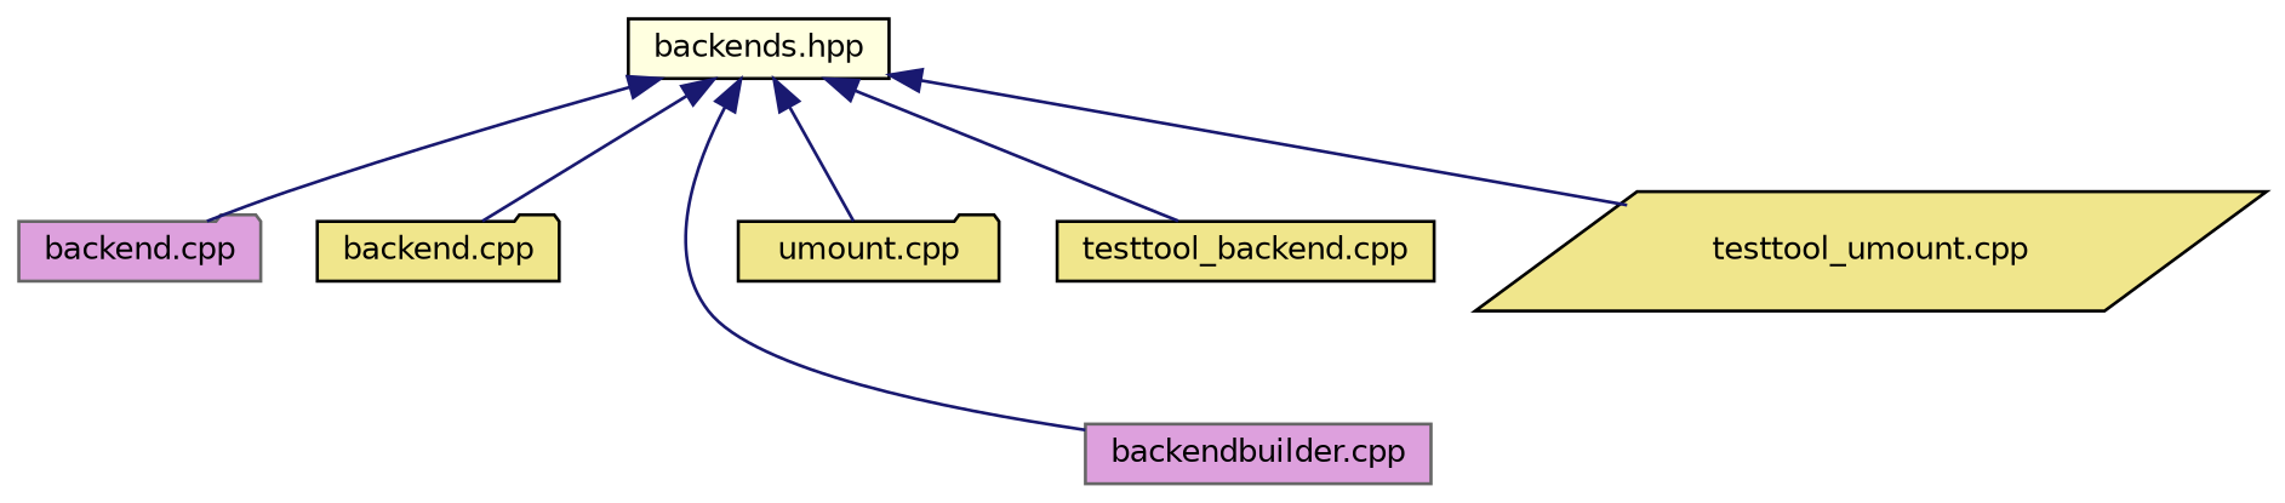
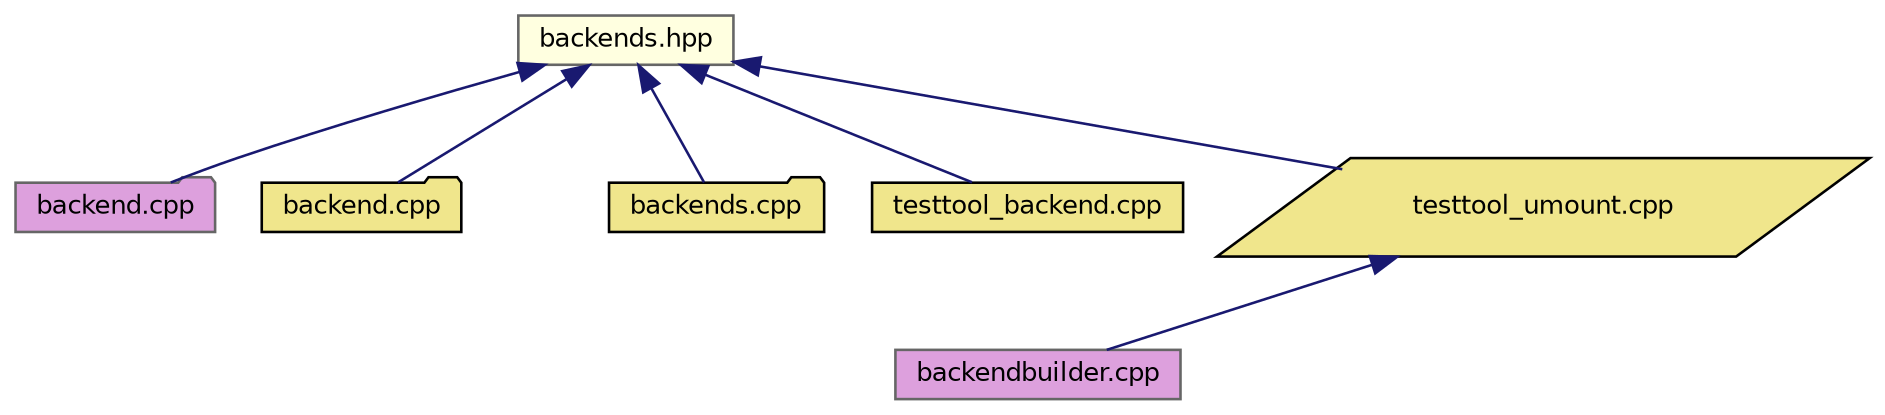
  digraph {
    node [color=black fillcolor=khaki fontname=Helvetica fontsize=10 shape=box style=filled]
    edge [color=midnightblue dir=back fontname=Helvetica fontsize=10 labelfontname=Helvetica labelfontsize=10 style=solid]
-   n1 [fillcolor=lightyellow fontcolor=black height=0.2 label="backends.hpp" width=0.4]
+   n1 [color=gray40 fillcolor=lightyellow fontcolor=black height=0.2 label="backends.hpp" width=0.4]
    n2 [color=gray40 fillcolor=plum height=0.2 label="backend.cpp" shape=folder width=0.4]
    n3 [height=0.2 label="backend.cpp" shape=folder width=0.4]
    n4 [color=gray40 fillcolor=plum height=0.2 label="backendbuilder.cpp" width=0.4]
-   n5 [height=0.2 label="umount.cpp" shape=folder width=0.4]
+   n5 [height=0.2 label="backends.cpp" shape=folder width=0.4]
    n6 [height=0.2 label="testtool_backend.cpp" width=0.4]
    n7 [height=0.2 label="testtool_umount.cpp" shape=parallelogram width=0.4]
    n1 -> n2
    n1 -> n3
-   n1 -> n4
+   n7 -> n4
    n1 -> n5
    n1 -> n6
    n1 -> n7
  }
